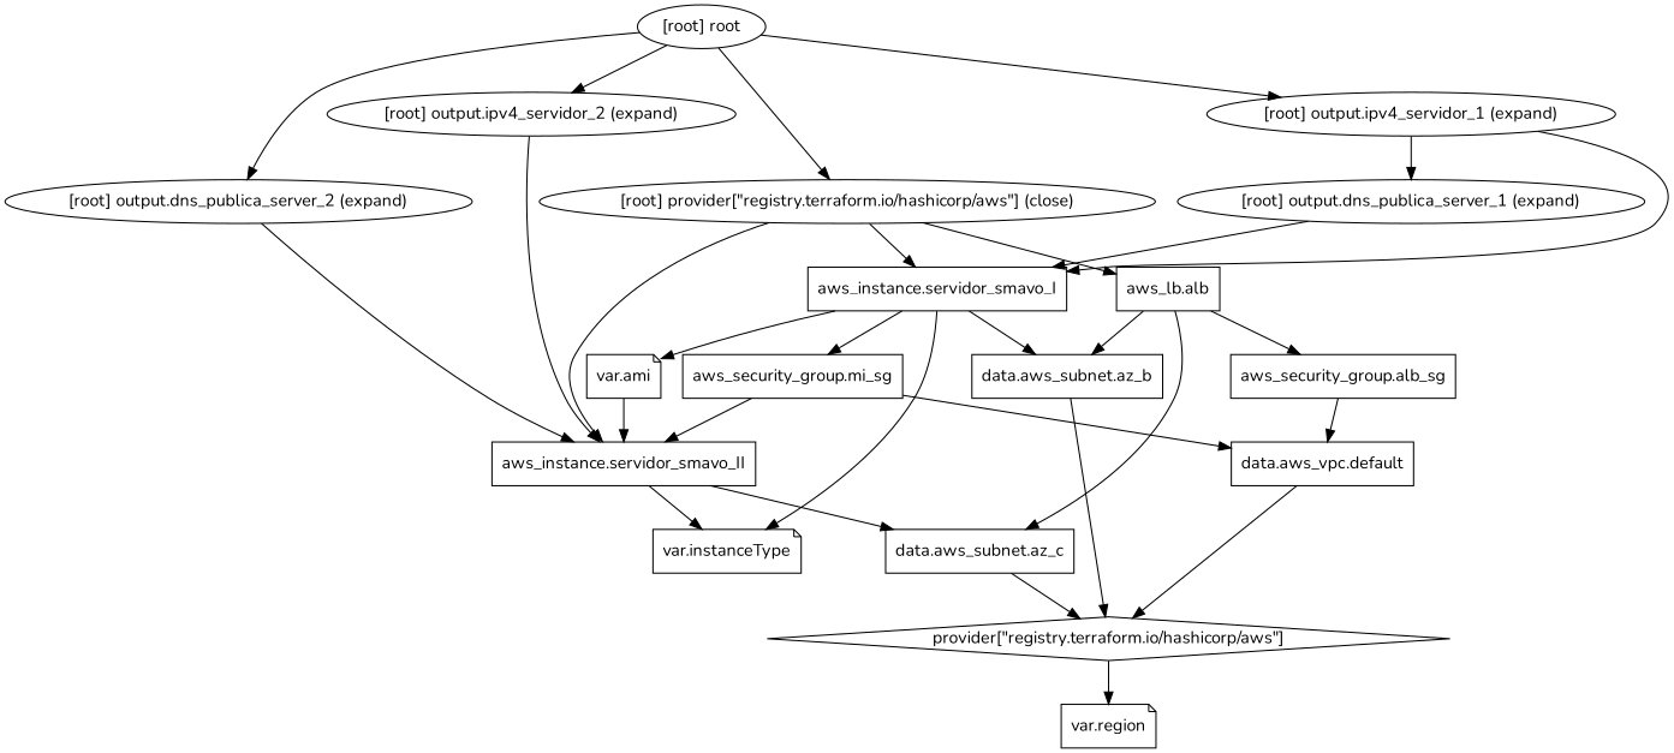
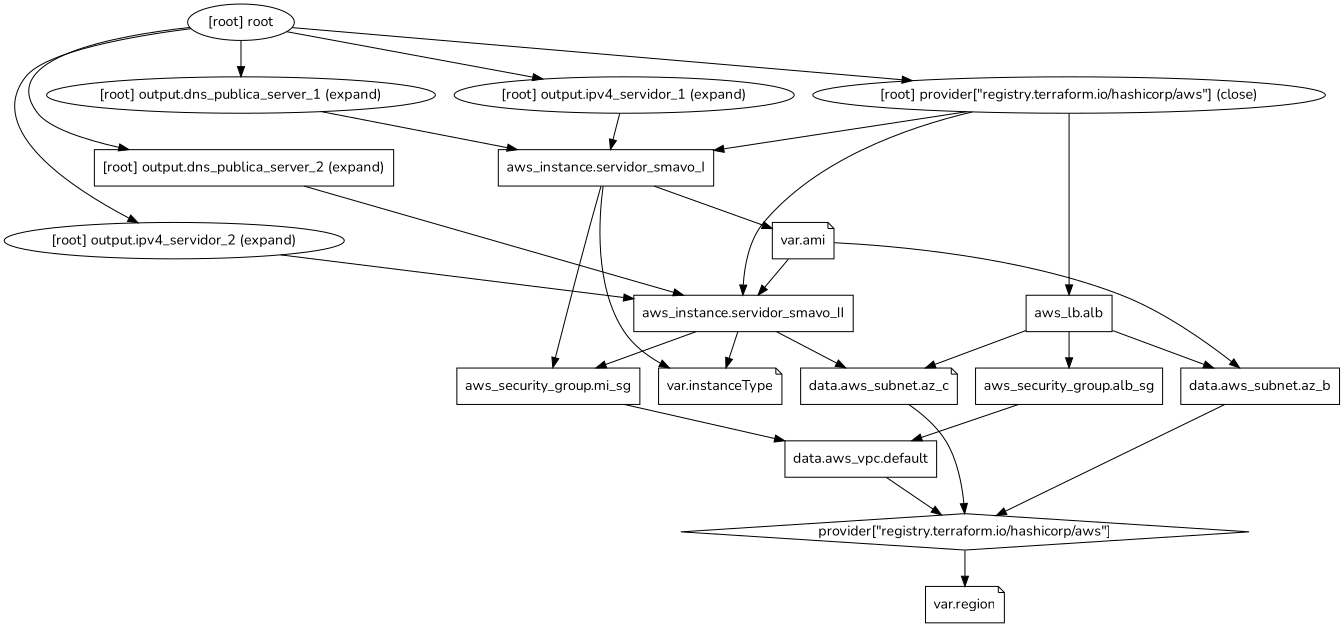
  digraph {
    compound=true
    fontname=Nunito
    newrank=true
    node [fontname=Nunito shape=box]
    edge [fontname=Nunito]
    n1 [label="aws_instance.servidor_smavo_I"]
    n2 [label="aws_security_group.mi_sg"]
    n3 [label="data.aws_subnet.az_b"]
    n4 [label="var.ami" shape=note]
    n5 [label="var.instanceType" shape=note]
    n6 [label="aws_instance.servidor_smavo_II"]
-   n7 [label="data.aws_subnet.az_c"]
+   n7 [label="data.aws_subnet.az_c" shape=note]
    n8 [label="aws_lb.alb"]
    n9 [label="aws_security_group.alb_sg"]
    n10 [label="data.aws_vpc.default"]
    n11 [label="provider[\"registry.terraform.io/hashicorp/aws\"]" shape=diamond]
    n12 [label="var.region" shape=note]
    "[root] output.dns_publica_server_1 (expand)" [shape=""]
-   "[root] output.dns_publica_server_2 (expand)" [shape=""]
+   "[root] output.dns_publica_server_2 (expand)"
    "[root] output.ipv4_servidor_1 (expand)" [shape=""]
    "[root] output.ipv4_servidor_2 (expand)" [shape=""]
    "[root] provider[\"registry.terraform.io/hashicorp/aws\"] (close)" [shape=""]
    "[root] root" [shape=""]
    subgraph sub_1 {
      n1
      n2
      n3
      n4
      n5
      n6
      n7
      n8
      n9
      n10
      n11
      n12
      "[root] output.dns_publica_server_1 (expand)"
      "[root] output.dns_publica_server_2 (expand)"
      "[root] output.ipv4_servidor_1 (expand)"
      "[root] output.ipv4_servidor_2 (expand)"
      "[root] provider[\"registry.terraform.io/hashicorp/aws\"] (close)"
      "[root] root"
    }
    n1 -> n2
-   n1 -> n3
+   n4 -> n3
    n1 -> n4
    n1 -> n5
    n2 -> n10
    n3 -> n11
    n4 -> n6
-   n2 -> n6
+   n6 -> n2
    n6 -> n5
    n6 -> n7
    n7 -> n11
    n8 -> n3
    n8 -> n7
    n8 -> n9
    n9 -> n10
    n10 -> n11
    n11 -> n12
    "[root] output.dns_publica_server_1 (expand)" -> n1
    "[root] output.dns_publica_server_2 (expand)" -> n6
    "[root] output.ipv4_servidor_1 (expand)" -> n1
    "[root] output.ipv4_servidor_2 (expand)" -> n6
    "[root] provider[\"registry.terraform.io/hashicorp/aws\"] (close)" -> n1
    "[root] provider[\"registry.terraform.io/hashicorp/aws\"] (close)" -> n6
    "[root] provider[\"registry.terraform.io/hashicorp/aws\"] (close)" -> n8
-   "[root] output.ipv4_servidor_1 (expand)" -> "[root] output.dns_publica_server_1 (expand)"
+   "[root] root" -> "[root] output.dns_publica_server_1 (expand)"
    "[root] root" -> "[root] output.dns_publica_server_2 (expand)"
    "[root] root" -> "[root] output.ipv4_servidor_1 (expand)"
    "[root] root" -> "[root] output.ipv4_servidor_2 (expand)"
    "[root] root" -> "[root] provider[\"registry.terraform.io/hashicorp/aws\"] (close)"
  }
